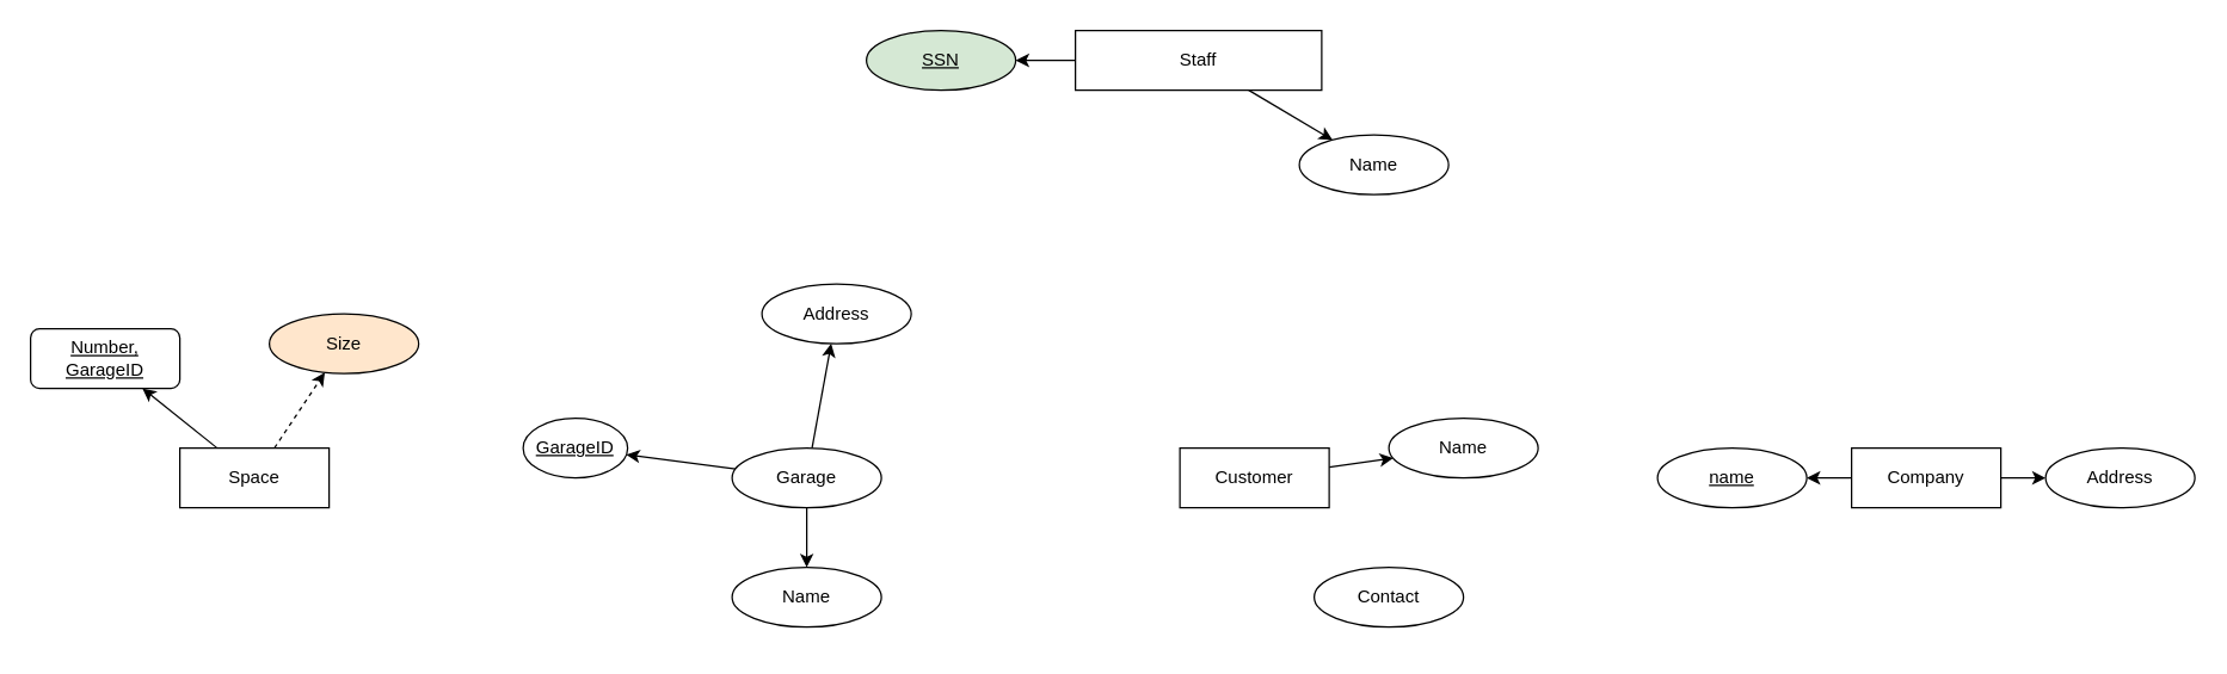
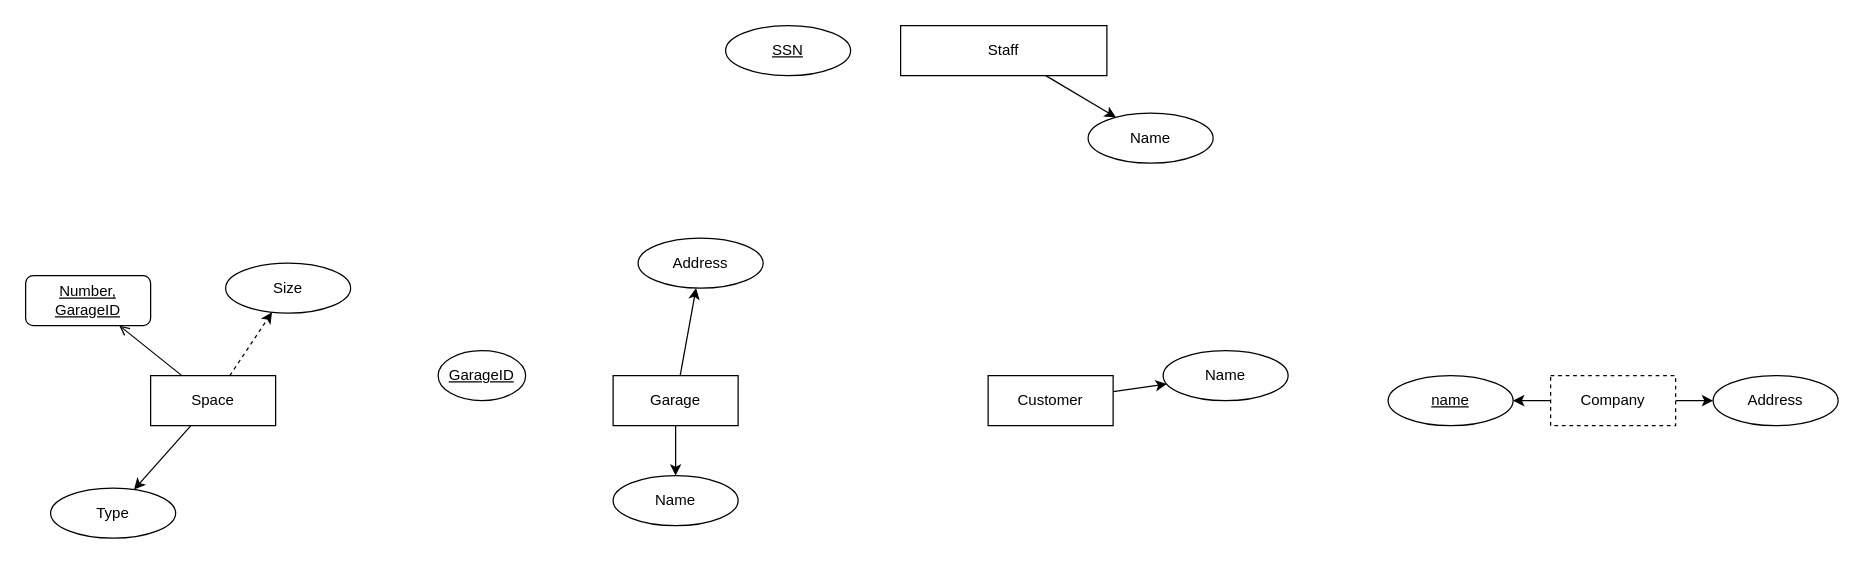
  <mxCell id="0" />
  <mxCell id="1" parent="0" />
  <mxCell id="2" value="" style="edgeStyle=none;rounded=0;orthogonalLoop=1;jettySize=auto;html=1;" edge="1" parent="1" source="4" target="5"><mxGeometry relative="1" as="geometry" /></mxCell>
  <mxCell id="3" value="" style="edgeStyle=none;rounded=0;orthogonalLoop=1;jettySize=auto;html=1;" edge="1" parent="1" source="4" target="6"><mxGeometry relative="1" as="geometry" /></mxCell>
- <mxCell id="4" value="Company" style="whiteSpace=wrap;html=1;align=center;" vertex="1" parent="1"><mxGeometry x="1240" y="300" width="100" height="40" as="geometry" /></mxCell>
+ <mxCell id="4" value="Company" style="whiteSpace=wrap;html=1;align=center;dashed=1;" vertex="1" parent="1"><mxGeometry x="1240" y="300" width="100" height="40" as="geometry" /></mxCell>
  <mxCell id="5" value="name" style="ellipse;whiteSpace=wrap;html=1;align=center;fontStyle=4;" vertex="1" parent="1"><mxGeometry x="1110" y="300" width="100" height="40" as="geometry" /></mxCell>
  <mxCell id="6" value="Address" style="ellipse;whiteSpace=wrap;html=1;align=center;" vertex="1" parent="1"><mxGeometry x="1370" y="300" width="100" height="40" as="geometry" /></mxCell>
  <mxCell id="7" value="" style="edgeStyle=none;rounded=0;orthogonalLoop=1;jettySize=auto;html=1;" edge="1" parent="1" source="8" target="9"><mxGeometry relative="1" as="geometry" /></mxCell>
  <mxCell id="8" value="Customer" style="whiteSpace=wrap;html=1;align=center;" vertex="1" parent="1"><mxGeometry x="790" y="300" width="100" height="40" as="geometry" /></mxCell>
  <mxCell id="9" value="Name" style="ellipse;whiteSpace=wrap;html=1;align=center;" vertex="1" parent="1"><mxGeometry x="930" y="280" width="100" height="40" as="geometry" /></mxCell>
- <mxCell id="10" value="Contact" style="ellipse;whiteSpace=wrap;html=1;align=center;" vertex="1" parent="1"><mxGeometry x="880" y="380" width="100" height="40" as="geometry" /></mxCell>
  <mxCell id="11" value="" style="edgeStyle=none;rounded=0;orthogonalLoop=1;jettySize=auto;html=1;" edge="1" parent="1" source="14" target="17"><mxGeometry relative="1" as="geometry" /></mxCell>
- <mxCell id="12" value="" style="edgeStyle=none;rounded=0;orthogonalLoop=1;jettySize=auto;html=1;" edge="1" parent="1" source="14" target="15"><mxGeometry relative="1" as="geometry" /></mxCell>
  <mxCell id="13" value="" style="edgeStyle=none;rounded=0;orthogonalLoop=1;jettySize=auto;html=1;" edge="1" parent="1" source="14" target="16"><mxGeometry relative="1" as="geometry" /></mxCell>
- <mxCell id="14" value="Garage" style="ellipse;whiteSpace=wrap;html=1;align=center;" vertex="1" parent="1"><mxGeometry x="490" y="300" width="100" height="40" as="geometry" /></mxCell>
+ <mxCell id="14" value="Garage" style="whiteSpace=wrap;html=1;align=center;" vertex="1" parent="1"><mxGeometry x="490" y="300" width="100" height="40" as="geometry" /></mxCell>
  <mxCell id="15" value="GarageID" style="ellipse;whiteSpace=wrap;html=1;align=center;fontStyle=4;" vertex="1" parent="1"><mxGeometry x="350" y="280" width="70" height="40" as="geometry" /></mxCell>
  <mxCell id="16" value="Address" style="ellipse;whiteSpace=wrap;html=1;align=center;" vertex="1" parent="1"><mxGeometry x="510" y="190" width="100" height="40" as="geometry" /></mxCell>
  <mxCell id="17" value="Name" style="ellipse;whiteSpace=wrap;html=1;align=center;" vertex="1" parent="1"><mxGeometry x="490" y="380" width="100" height="40" as="geometry" /></mxCell>
- <mxCell id="18" value="" style="edgeStyle=none;rounded=0;orthogonalLoop=1;jettySize=auto;html=1;" edge="1" parent="1" source="21" target="22"><mxGeometry relative="1" as="geometry" /></mxCell>
+ <mxCell id="18" value="" style="edgeStyle=none;rounded=0;orthogonalLoop=1;jettySize=auto;html=1;endArrow=open;" edge="1" parent="1" source="21" target="22"><mxGeometry relative="1" as="geometry" /></mxCell>
  <mxCell id="19" value="" style="edgeStyle=none;rounded=0;orthogonalLoop=1;jettySize=auto;html=1;dashed=1;" edge="1" parent="1" source="21" target="23"><mxGeometry relative="1" as="geometry" /></mxCell>
+ <mxCell id="20" value="" style="edgeStyle=none;rounded=0;orthogonalLoop=1;jettySize=auto;html=1;" edge="1" parent="1" source="21" target="24"><mxGeometry relative="1" as="geometry" /></mxCell>
  <mxCell id="21" value="Space" style="whiteSpace=wrap;html=1;align=center;" vertex="1" parent="1"><mxGeometry x="120" y="300" width="100" height="40" as="geometry" /></mxCell>
  <mxCell id="22" value="Number, GarageID" style="whiteSpace=wrap;html=1;align=center;fontStyle=4;rounded=1;" vertex="1" parent="1"><mxGeometry x="20" y="220" width="100" height="40" as="geometry" /></mxCell>
- <mxCell id="23" value="Size" style="ellipse;whiteSpace=wrap;html=1;align=center;fillColor=#ffe6cc;" vertex="1" parent="1"><mxGeometry x="180" y="210" width="100" height="40" as="geometry" /></mxCell>
- <mxCell id="25" value="" style="edgeStyle=none;rounded=0;orthogonalLoop=1;jettySize=auto;html=1;" edge="1" parent="1" source="27" target="28"><mxGeometry relative="1" as="geometry" /></mxCell>
+ <mxCell id="23" value="Size" style="ellipse;whiteSpace=wrap;html=1;align=center;" vertex="1" parent="1"><mxGeometry x="180" y="210" width="100" height="40" as="geometry" /></mxCell>
+ <mxCell id="24" value="Type" style="ellipse;whiteSpace=wrap;html=1;align=center;" vertex="1" parent="1"><mxGeometry x="40" y="390" width="100" height="40" as="geometry" /></mxCell>
  <mxCell id="26" value="" style="edgeStyle=none;rounded=0;orthogonalLoop=1;jettySize=auto;html=1;" edge="1" parent="1" source="27" target="29"><mxGeometry relative="1" as="geometry" /></mxCell>
  <mxCell id="27" value="Staff" style="whiteSpace=wrap;html=1;align=center;" vertex="1" parent="1"><mxGeometry x="720" y="20" width="165" height="40" as="geometry" /></mxCell>
- <mxCell id="28" value="SSN" style="ellipse;whiteSpace=wrap;html=1;align=center;fontStyle=4;fillColor=#d5e8d4;" vertex="1" parent="1"><mxGeometry x="580" y="20" width="100" height="40" as="geometry" /></mxCell>
+ <mxCell id="28" value="SSN" style="ellipse;whiteSpace=wrap;html=1;align=center;fontStyle=4;" vertex="1" parent="1"><mxGeometry x="580" y="20" width="100" height="40" as="geometry" /></mxCell>
  <mxCell id="29" value="Name" style="ellipse;whiteSpace=wrap;html=1;align=center;" vertex="1" parent="1"><mxGeometry x="870" y="90" width="100" height="40" as="geometry" /></mxCell>
